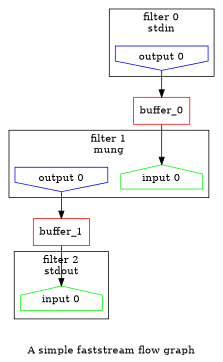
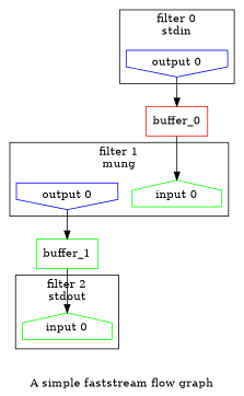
  digraph {
    label="A simple faststream flow graph"
    node [color=green shape=house]
    n1 [label="input 0"]
    n2 [color=blue label="output 0" shape=invhouse]
    n3 [color=blue label="output 0" shape=invhouse]
    n4 [label="input 0"]
    buffer_0 [color=red shape=rect]
-   buffer_1 [color=red shape=rect]
+   buffer_1 [shape=rect]
    subgraph cluster_1 {
      label="filter 1\nmung"
      subgraph sub_2 {
        label="filter 1\nmung"
        rank=same
        n1
      }
      subgraph sub_3 {
        label="filter 1\nmung"
        rank=same
        n2
      }
    }
    subgraph cluster_4 {
      label="filter 0\nstdin"
      n3
    }
    subgraph cluster_5 {
      label="filter 2\nstdout"
      n4
    }
    n2 -> buffer_1
    n3 -> buffer_0
    buffer_0 -> n1
    buffer_1 -> n4
  }
